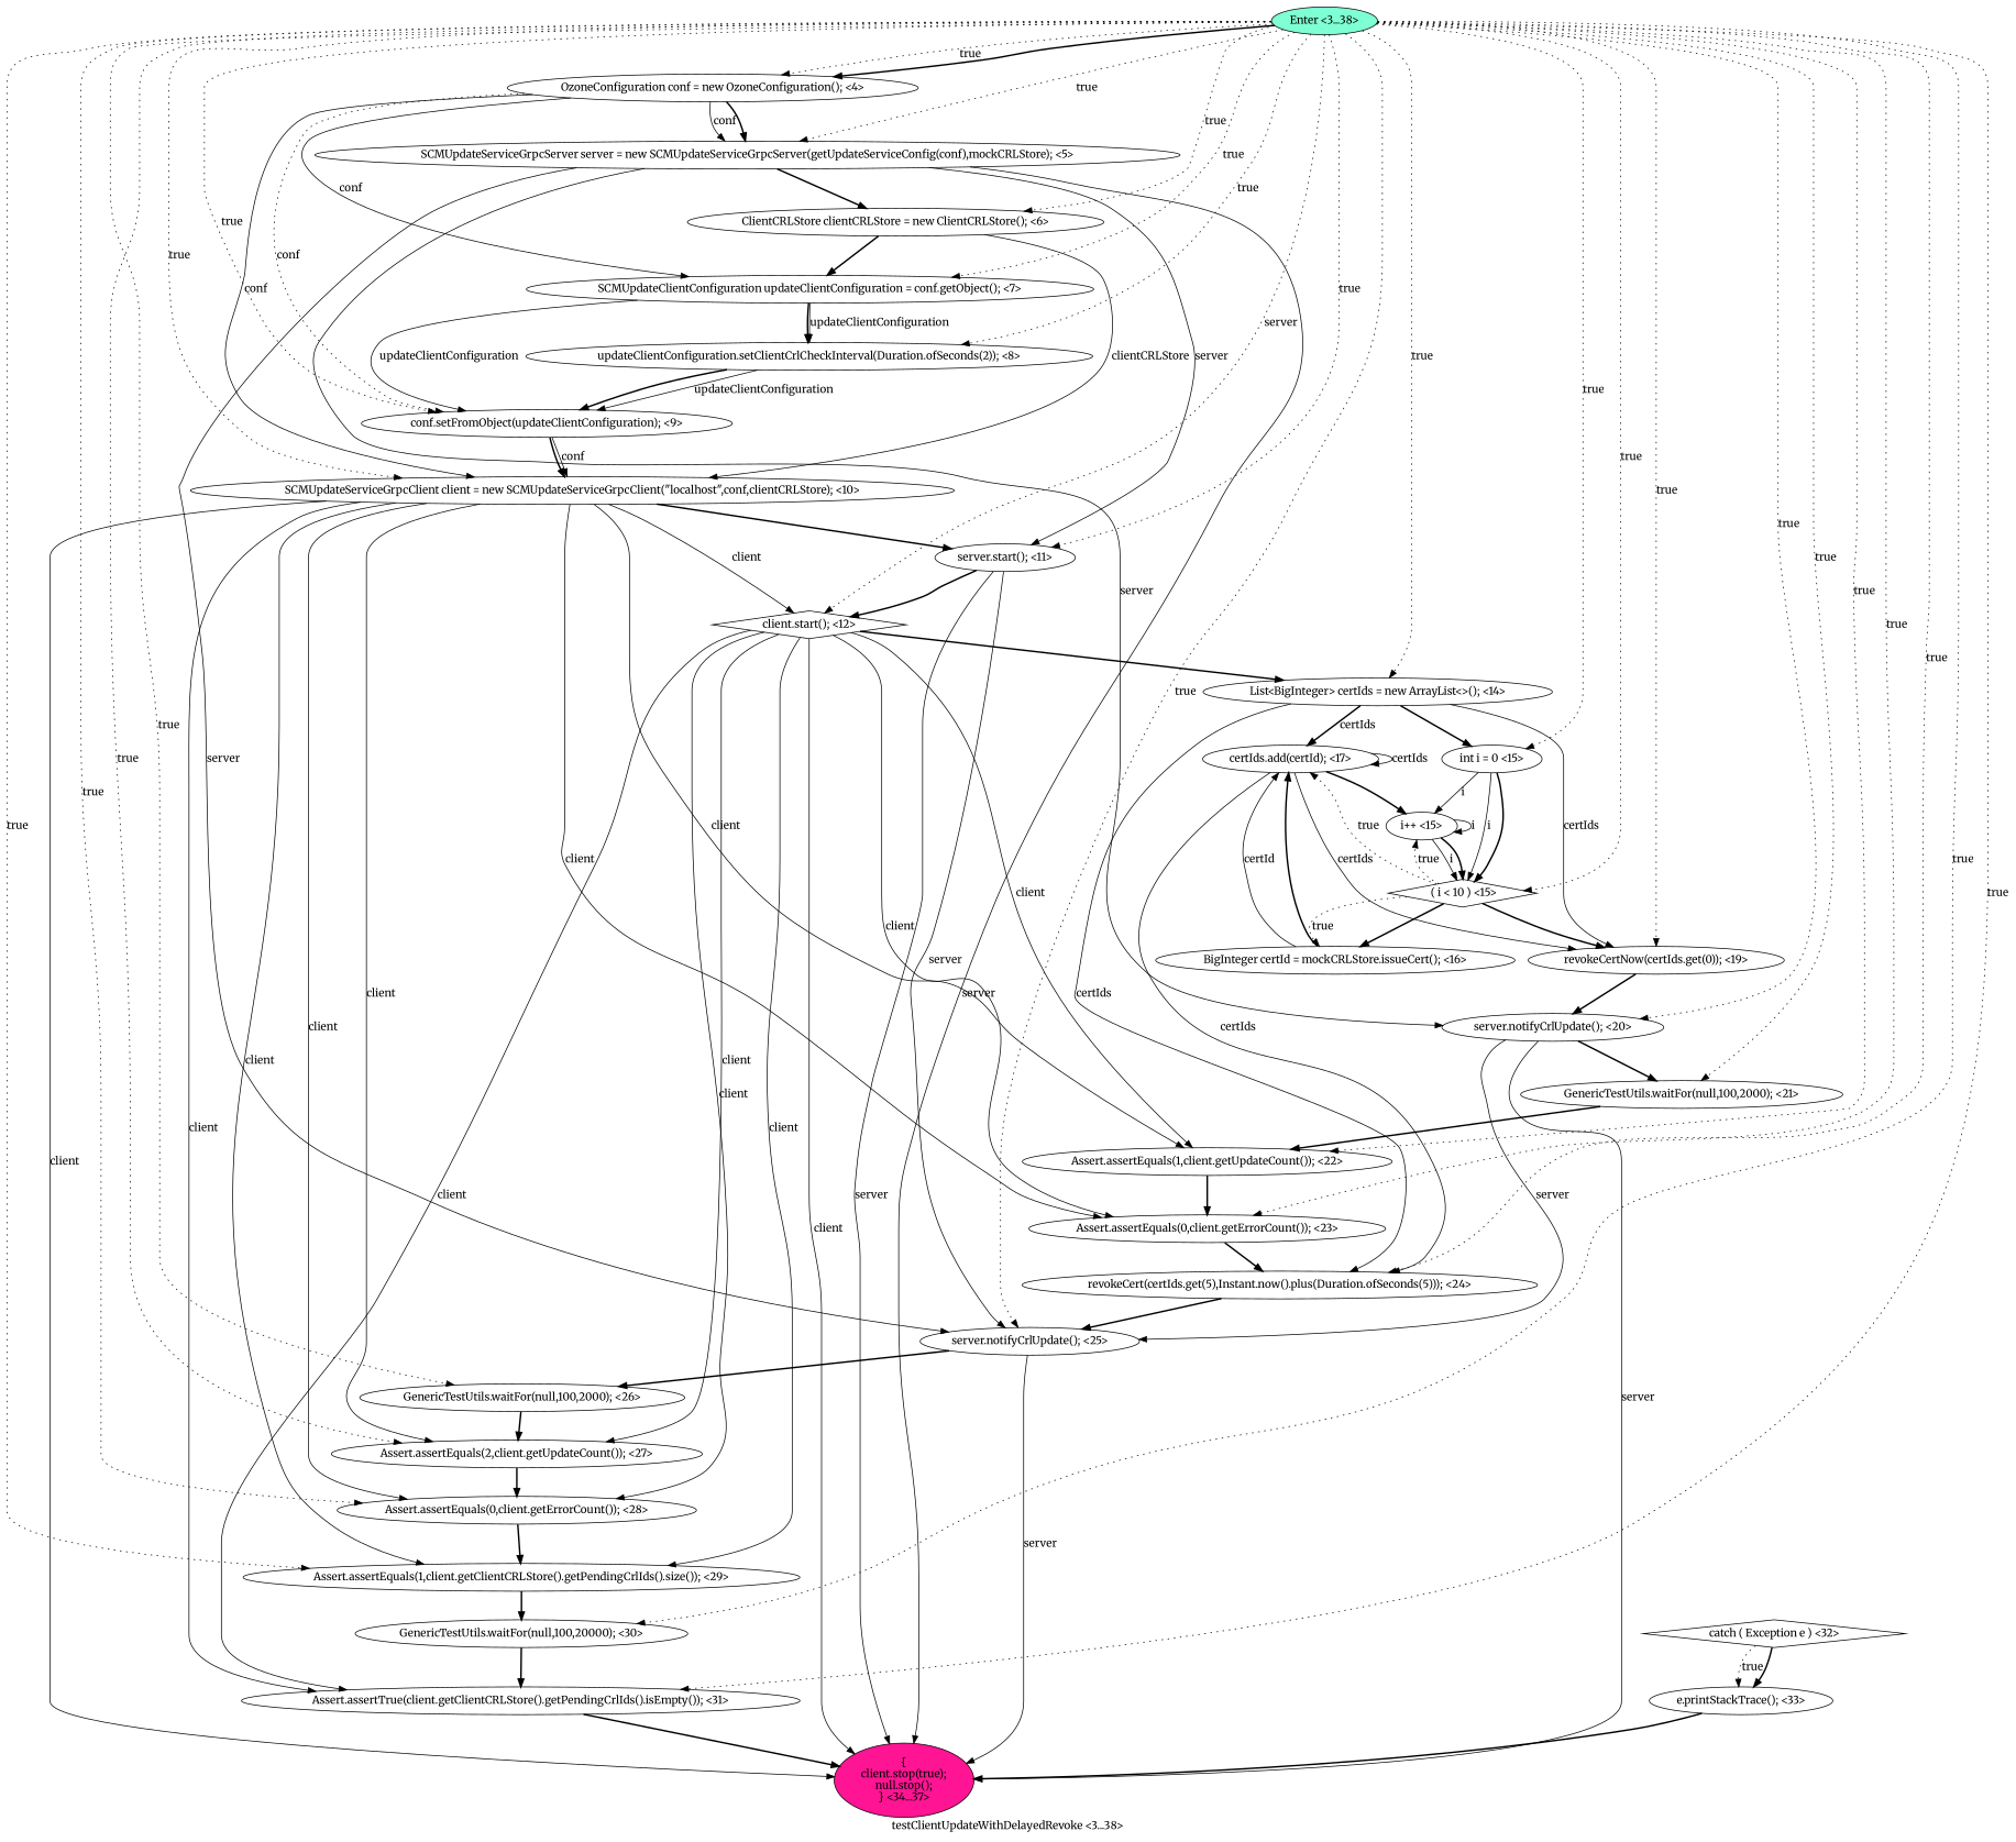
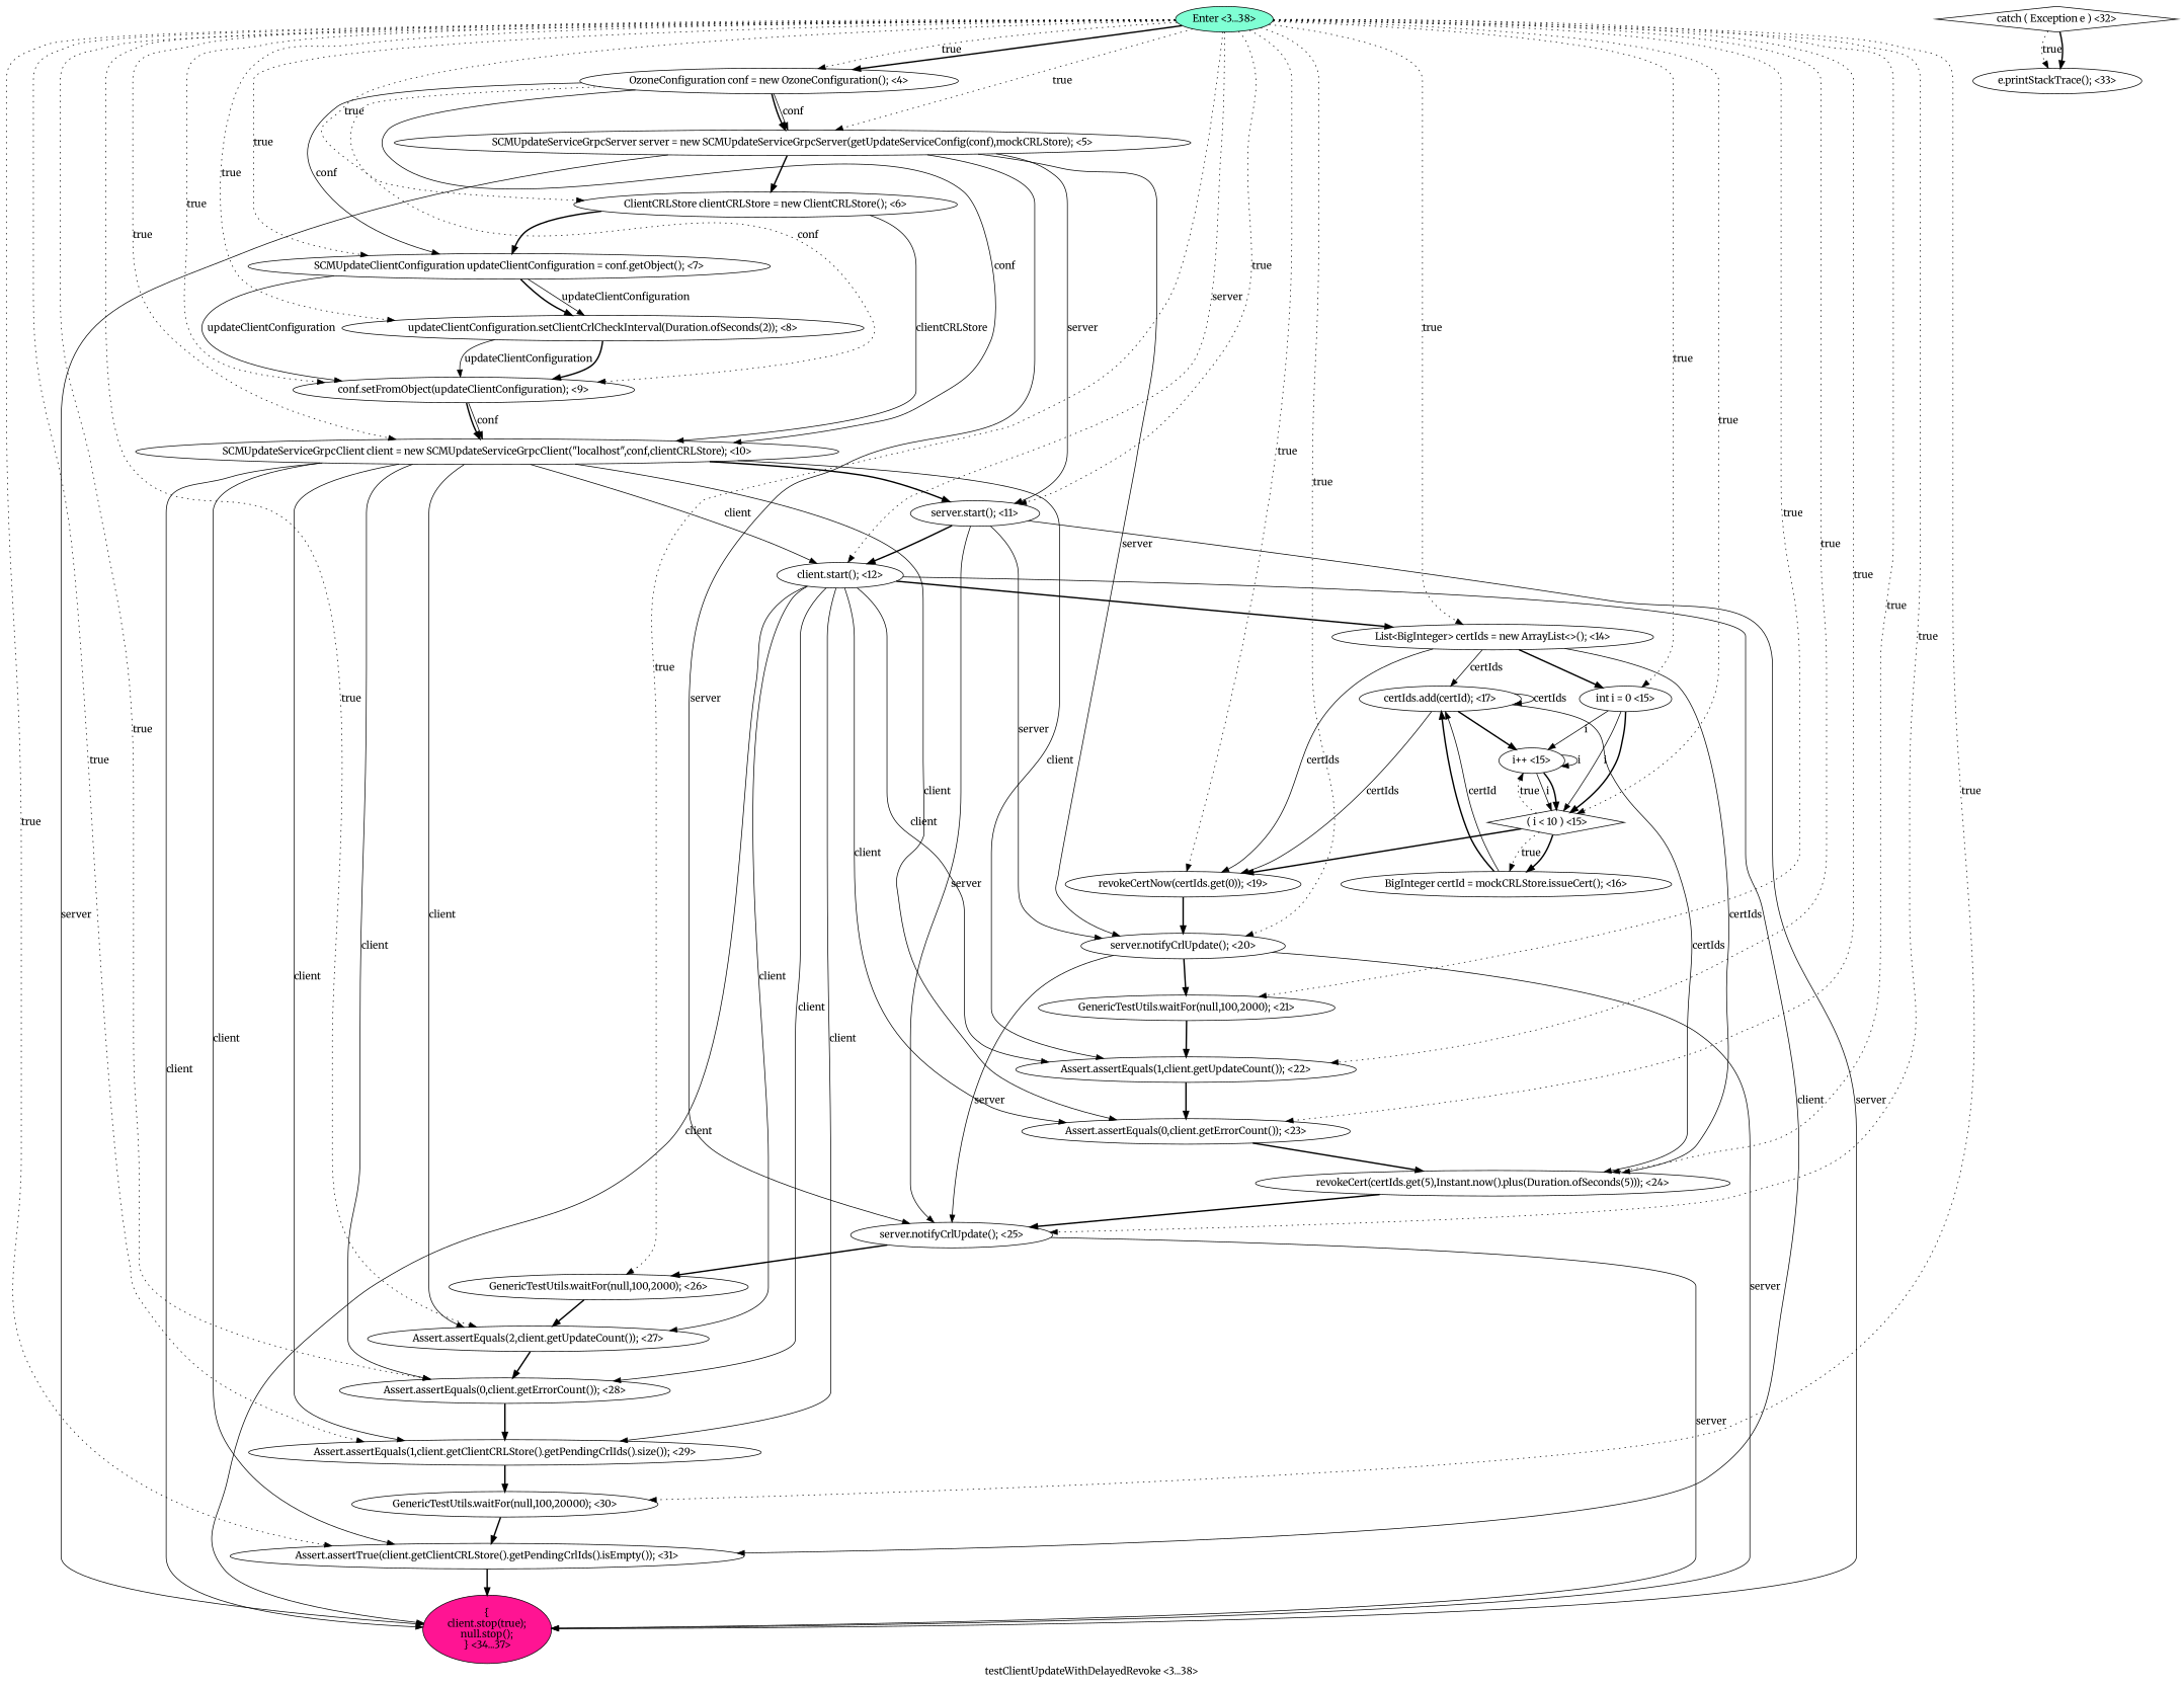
  digraph {
    fontname=Merriweather
    label="testClientUpdateWithDelayedRevoke <3...38>"
    node [fillcolor=white fontname=Merriweather shape=ellipse style=filled]
    edge [fontname=Merriweather style=solid]
    n1 [label="revokeCertNow(certIds.get(0)); <19>"]
    n2 [label="server.notifyCrlUpdate(); <20>"]
    n3 [fillcolor=deeppink label="{\nclient.stop(true);\nnull.stop();\n} <34...37>"]
    n4 [label="GenericTestUtils.waitFor(null,100,2000); <21>"]
    n5 [label="server.notifyCrlUpdate(); <25>"]
    n6 [label="OzoneConfiguration conf = new OzoneConfiguration(); <4>"]
    n7 [label="SCMUpdateClientConfiguration updateClientConfiguration = conf.getObject(); <7>"]
    n8 [label="conf.setFromObject(updateClientConfiguration); <9>"]
    n9 [label="SCMUpdateServiceGrpcServer server = new SCMUpdateServiceGrpcServer(getUpdateServiceConfig(conf),mockCRLStore); <5>"]
    n10 [label="SCMUpdateServiceGrpcClient client = new SCMUpdateServiceGrpcClient(\"localhost\",conf,clientCRLStore); <10>"]
    n11 [label="updateClientConfiguration.setClientCrlCheckInterval(Duration.ofSeconds(2)); <8>"]
    n12 [label="server.start(); <11>"]
    n13 [label="ClientCRLStore clientCRLStore = new ClientCRLStore(); <6>"]
    n14 [label="Assert.assertEquals(0,client.getErrorCount()); <23>"]
-   n15 [label="client.start(); <12>" shape=diamond]
+   n15 [label="client.start(); <12>"]
    n16 [label="Assert.assertEquals(1,client.getUpdateCount()); <22>"]
    n17 [label="Assert.assertEquals(0,client.getErrorCount()); <28>"]
    n18 [label="Assert.assertEquals(2,client.getUpdateCount()); <27>"]
    n19 [label="Assert.assertEquals(1,client.getClientCRLStore().getPendingCrlIds().size()); <29>"]
    n20 [label="Assert.assertTrue(client.getClientCRLStore().getPendingCrlIds().isEmpty()); <31>"]
    n21 [label="certIds.add(certId); <17>"]
    n22 [label="revokeCert(certIds.get(5),Instant.now().plus(Duration.ofSeconds(5))); <24>"]
    n23 [label="i++ <15>"]
    n24 [label=" ( i < 10 ) <15>" shape=diamond]
    n25 [label="List<BigInteger> certIds = new ArrayList<>(); <14>"]
    n26 [label="int i = 0 <15>"]
    n27 [label="GenericTestUtils.waitFor(null,100,20000); <30>"]
    n28 [fillcolor=aquamarine label="Enter <3...38>"]
    n29 [label="GenericTestUtils.waitFor(null,100,2000); <26>"]
    n30 [label="BigInteger certId = mockCRLStore.issueCert(); <16>"]
    n31 [label="catch ( Exception e ) <32>" shape=diamond]
    n32 [label="e.printStackTrace(); <33>"]
    n1 -> n2 [style=bold]
    n2 -> n3 [label=server]
    n2 -> n4 [style=bold]
    n2 -> n5 [label=server]
    n4 -> n16 [style=bold]
    n5 -> n3 [label=server]
    n5 -> n29 [style=bold]
    n6 -> n7 [label=conf]
    n6 -> n8 [label=conf style=dotted]
    n6 -> n9 [label=conf]
    n6 -> n9 [style=bold]
    n6 -> n10 [label=conf]
    n7 -> n8 [label=updateClientConfiguration]
    n7 -> n11 [label=updateClientConfiguration]
    n7 -> n11 [style=bold]
    n8 -> n10 [label=conf]
    n8 -> n10 [style=bold]
    n9 -> n2 [label=server]
    n9 -> n3 [label=server]
    n9 -> n5 [label=server]
    n9 -> n12 [label=server]
    n9 -> n13 [style=bold]
    n10 -> n3 [label=client]
    n10 -> n12 [style=bold]
    n10 -> n14 [label=client]
    n10 -> n15 [label=client]
    n10 -> n16 [label=client]
    n10 -> n17 [label=client]
    n10 -> n18 [label=client]
    n10 -> n19 [label=client]
    n10 -> n20 [label=client]
    n11 -> n8 [label=updateClientConfiguration]
    n11 -> n8 [style=bold]
+   n12 -> n2 [label=server]
    n12 -> n3 [label=server]
    n12 -> n5 [label=server]
    n12 -> n15 [style=bold]
    n13 -> n7 [style=bold]
    n13 -> n10 [label=clientCRLStore]
    n14 -> n22 [style=bold]
    n15 -> n3 [label=client]
    n15 -> n14 [label=client]
    n15 -> n16 [label=client]
    n15 -> n17 [label=client]
    n15 -> n18 [label=client]
    n15 -> n19 [label=client]
    n15 -> n20 [label=client]
    n15 -> n25 [style=bold]
    n16 -> n14 [style=bold]
    n17 -> n19 [style=bold]
    n18 -> n17 [style=bold]
    n19 -> n27 [style=bold]
    n20 -> n3 [style=bold]
    n21 -> n1 [label=certIds]
    n21 -> n21 [label=certIds]
    n21 -> n22 [label=certIds]
    n21 -> n23 [style=bold]
    n22 -> n5 [style=bold]
    n23 -> n23 [label=i]
    n23 -> n24 [label=i]
    n23 -> n24 [style=bold]
    n24 -> n1 [style=bold]
-   n24 -> n21 [label=true style=dotted]
    n24 -> n23 [label=true style=dotted]
    n24 -> n30 [label=true style=dotted]
    n24 -> n30 [style=bold]
    n25 -> n1 [label=certIds]
-   n25 -> n21 [label=certIds style=bold]
+   n25 -> n21 [label=certIds]
    n25 -> n22 [label=certIds]
    n25 -> n26 [style=bold]
    n26 -> n23 [label=i]
    n26 -> n24 [label=i]
    n26 -> n24 [style=bold]
    n27 -> n20 [style=bold]
    n28 -> n1 [label=true style=dotted]
    n28 -> n2 [label=true style=dotted]
    n28 -> n4 [label=true style=dotted]
    n28 -> n5 [label=true style=dotted]
    n28 -> n6 [label=true style=dotted]
    n28 -> n6 [style=bold]
    n28 -> n7 [label=true style=dotted]
    n28 -> n8 [label=true style=dotted]
    n28 -> n9 [label=true style=dotted]
    n28 -> n10 [label=true style=dotted]
    n28 -> n11 [label=true style=dotted]
    n28 -> n12 [label=true style=dotted]
    n28 -> n13 [label=true style=dotted]
    n28 -> n14 [label=true style=dotted]
    n28 -> n15 [label=server style=dotted]
    n28 -> n16 [label=true style=dotted]
    n28 -> n17 [label=true style=dotted]
    n28 -> n18 [label=true style=dotted]
    n28 -> n19 [label=true style=dotted]
    n28 -> n20 [label=true style=dotted]
    n28 -> n22 [label=true style=dotted]
    n28 -> n24 [label=true style=dotted]
    n28 -> n25 [label=true style=dotted]
    n28 -> n26 [label=true style=dotted]
    n28 -> n27 [label=true style=dotted]
    n28 -> n29 [label=true style=dotted]
    n29 -> n18 [style=bold]
    n30 -> n21 [label=certId]
    n30 -> n21 [style=bold]
    n31 -> n32 [label=true style=dotted]
    n31 -> n32 [style=bold]
-   n32 -> n3 [style=bold]
  }
